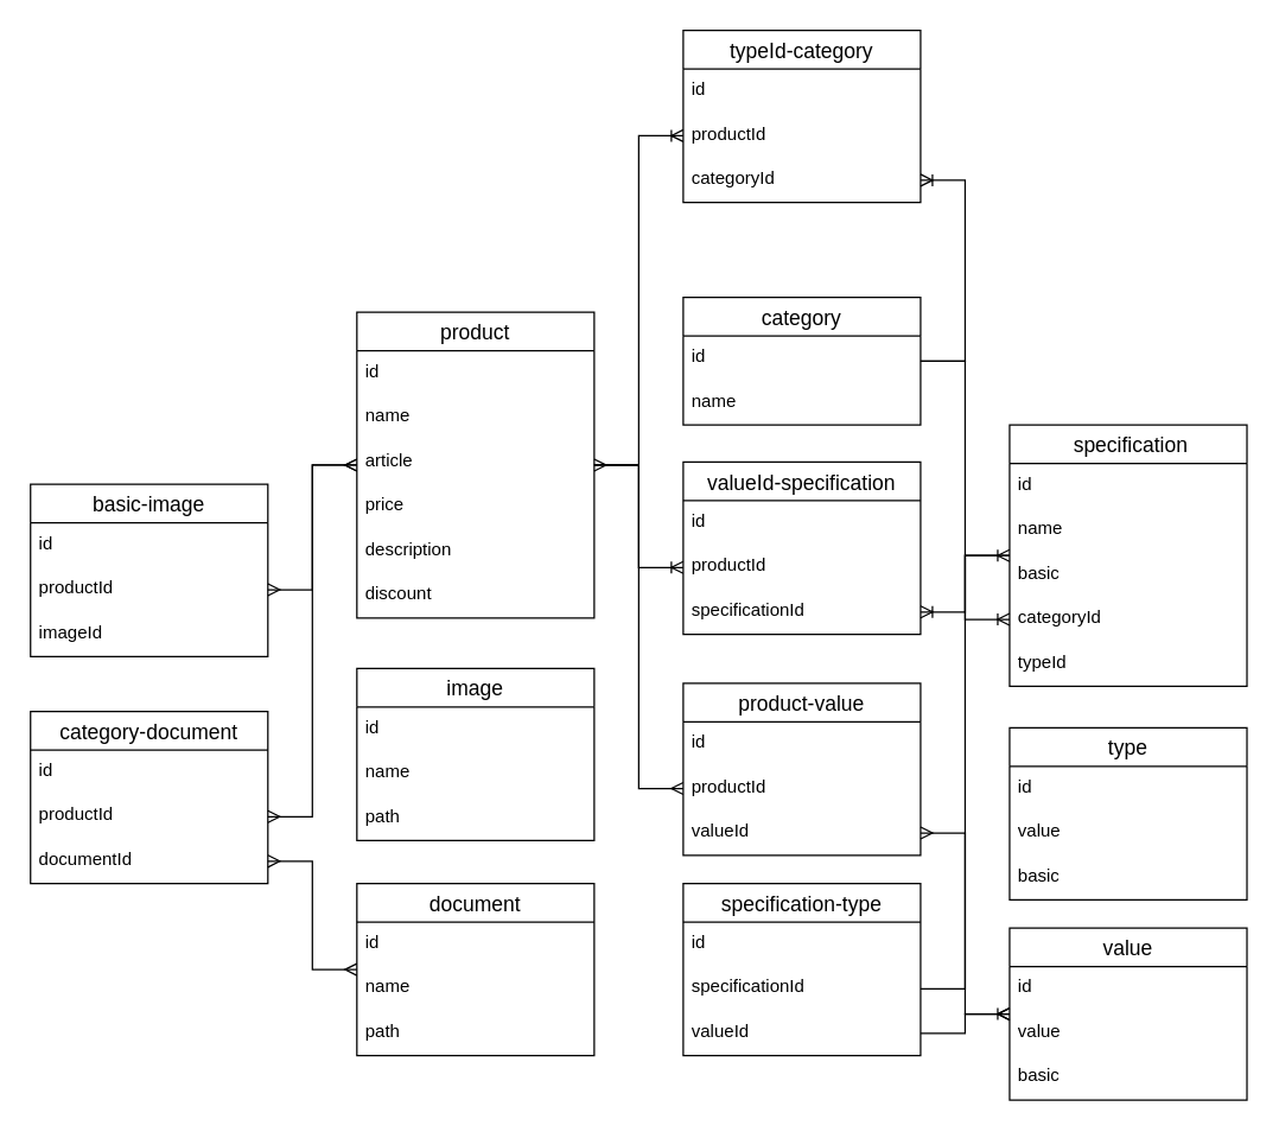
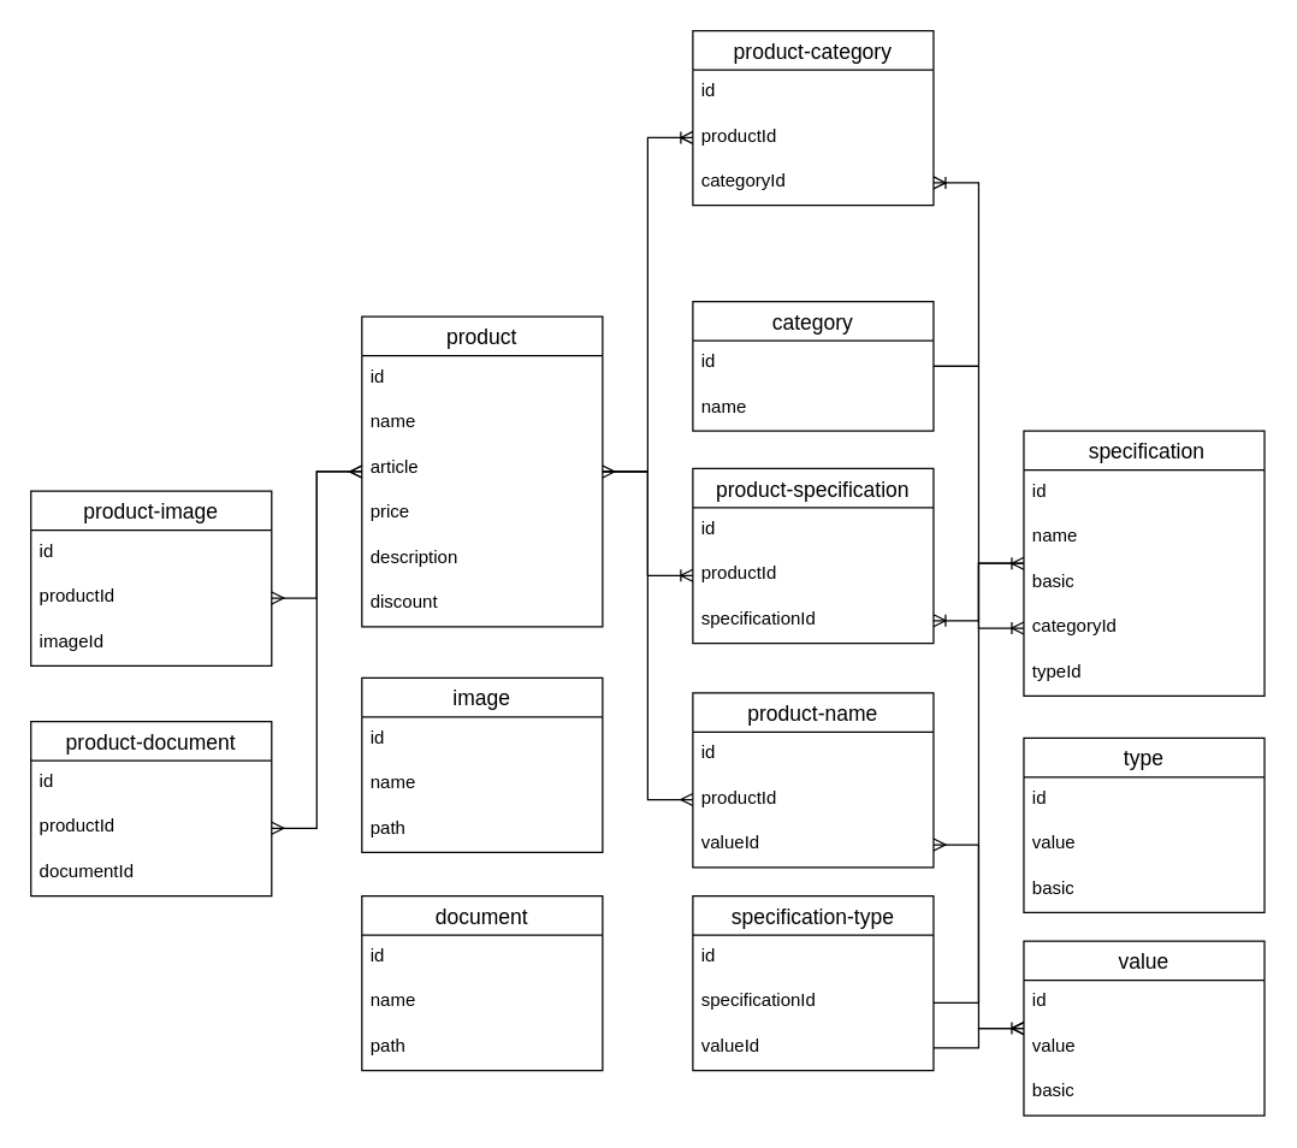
  <mxCell id="0" />
  <mxCell id="1" parent="0" />
  <mxCell id="2" value="product" style="swimlane;fontStyle=0;childLayout=stackLayout;horizontal=1;startSize=26;horizontalStack=0;resizeParent=1;resizeParentMax=0;resizeLast=0;collapsible=1;marginBottom=0;align=center;fontSize=14;" parent="1" vertex="1"><mxGeometry x="240" y="210" width="160" height="206" as="geometry" /></mxCell>
  <mxCell id="3" value="id" style="text;strokeColor=none;fillColor=none;spacingLeft=4;spacingRight=4;overflow=hidden;rotatable=0;points=[[0,0.5],[1,0.5]];portConstraint=eastwest;fontSize=12;whiteSpace=wrap;html=1;" parent="2" vertex="1"><mxGeometry y="26" width="160" height="30" as="geometry" /></mxCell>
  <mxCell id="4" value="name" style="text;strokeColor=none;fillColor=none;spacingLeft=4;spacingRight=4;overflow=hidden;rotatable=0;points=[[0,0.5],[1,0.5]];portConstraint=eastwest;fontSize=12;whiteSpace=wrap;html=1;" parent="2" vertex="1"><mxGeometry y="56" width="160" height="30" as="geometry" /></mxCell>
  <mxCell id="5" value="article" style="text;strokeColor=none;fillColor=none;spacingLeft=4;spacingRight=4;overflow=hidden;rotatable=0;points=[[0,0.5],[1,0.5]];portConstraint=eastwest;fontSize=12;whiteSpace=wrap;html=1;" parent="2" vertex="1"><mxGeometry y="86" width="160" height="30" as="geometry" /></mxCell>
  <mxCell id="6" value="price&lt;br&gt;" style="text;strokeColor=none;fillColor=none;spacingLeft=4;spacingRight=4;overflow=hidden;rotatable=0;points=[[0,0.5],[1,0.5]];portConstraint=eastwest;fontSize=12;whiteSpace=wrap;html=1;" parent="2" vertex="1"><mxGeometry y="116" width="160" height="30" as="geometry" /></mxCell>
  <mxCell id="7" value="description" style="text;strokeColor=none;fillColor=none;spacingLeft=4;spacingRight=4;overflow=hidden;rotatable=0;points=[[0,0.5],[1,0.5]];portConstraint=eastwest;fontSize=12;whiteSpace=wrap;html=1;" parent="2" vertex="1"><mxGeometry y="146" width="160" height="30" as="geometry" /></mxCell>
  <mxCell id="8" value="discount" style="text;strokeColor=none;fillColor=none;spacingLeft=4;spacingRight=4;overflow=hidden;rotatable=0;points=[[0,0.5],[1,0.5]];portConstraint=eastwest;fontSize=12;whiteSpace=wrap;html=1;" parent="2" vertex="1"><mxGeometry y="176" width="160" height="30" as="geometry" /></mxCell>
  <mxCell id="9" value="category" style="swimlane;fontStyle=0;childLayout=stackLayout;horizontal=1;startSize=26;horizontalStack=0;resizeParent=1;resizeParentMax=0;resizeLast=0;collapsible=1;marginBottom=0;align=center;fontSize=14;" parent="1" vertex="1"><mxGeometry x="460" y="200" width="160" height="86" as="geometry" /></mxCell>
  <mxCell id="10" value="id" style="text;strokeColor=none;fillColor=none;spacingLeft=4;spacingRight=4;overflow=hidden;rotatable=0;points=[[0,0.5],[1,0.5]];portConstraint=eastwest;fontSize=12;whiteSpace=wrap;html=1;" parent="9" vertex="1"><mxGeometry y="26" width="160" height="30" as="geometry" /></mxCell>
  <mxCell id="11" value="name" style="text;strokeColor=none;fillColor=none;spacingLeft=4;spacingRight=4;overflow=hidden;rotatable=0;points=[[0,0.5],[1,0.5]];portConstraint=eastwest;fontSize=12;whiteSpace=wrap;html=1;" parent="9" vertex="1"><mxGeometry y="56" width="160" height="30" as="geometry" /></mxCell>
  <mxCell id="12" value=" specification" style="swimlane;fontStyle=0;childLayout=stackLayout;horizontal=1;startSize=26;horizontalStack=0;resizeParent=1;resizeParentMax=0;resizeLast=0;collapsible=1;marginBottom=0;align=center;fontSize=14;" parent="1" vertex="1"><mxGeometry x="680" y="286" width="160" height="176" as="geometry" /></mxCell>
  <mxCell id="13" value="id" style="text;strokeColor=none;fillColor=none;spacingLeft=4;spacingRight=4;overflow=hidden;rotatable=0;points=[[0,0.5],[1,0.5]];portConstraint=eastwest;fontSize=12;whiteSpace=wrap;html=1;" parent="12" vertex="1"><mxGeometry y="26" width="160" height="30" as="geometry" /></mxCell>
  <mxCell id="14" value="name" style="text;strokeColor=none;fillColor=none;spacingLeft=4;spacingRight=4;overflow=hidden;rotatable=0;points=[[0,0.5],[1,0.5]];portConstraint=eastwest;fontSize=12;whiteSpace=wrap;html=1;" parent="12" vertex="1"><mxGeometry y="56" width="160" height="30" as="geometry" /></mxCell>
  <mxCell id="15" value="basic" style="text;strokeColor=none;fillColor=none;spacingLeft=4;spacingRight=4;overflow=hidden;rotatable=0;points=[[0,0.5],[1,0.5]];portConstraint=eastwest;fontSize=12;whiteSpace=wrap;html=1;" vertex="1" parent="12"><mxGeometry y="86" width="160" height="30" as="geometry" /></mxCell>
  <mxCell id="16" value="categoryId" style="text;strokeColor=none;fillColor=none;spacingLeft=4;spacingRight=4;overflow=hidden;rotatable=0;points=[[0,0.5],[1,0.5]];portConstraint=eastwest;fontSize=12;whiteSpace=wrap;html=1;" parent="12" vertex="1"><mxGeometry y="116" width="160" height="30" as="geometry" /></mxCell>
  <mxCell id="17" value="typeId" style="text;strokeColor=none;fillColor=none;spacingLeft=4;spacingRight=4;overflow=hidden;rotatable=0;points=[[0,0.5],[1,0.5]];portConstraint=eastwest;fontSize=12;whiteSpace=wrap;html=1;" parent="12" vertex="1"><mxGeometry y="146" width="160" height="30" as="geometry" /></mxCell>
  <mxCell id="18" value="value" style="swimlane;fontStyle=0;childLayout=stackLayout;horizontal=1;startSize=26;horizontalStack=0;resizeParent=1;resizeParentMax=0;resizeLast=0;collapsible=1;marginBottom=0;align=center;fontSize=14;" parent="1" vertex="1"><mxGeometry x="680" y="625" width="160" height="116" as="geometry" /></mxCell>
  <mxCell id="19" value="id" style="text;strokeColor=none;fillColor=none;spacingLeft=4;spacingRight=4;overflow=hidden;rotatable=0;points=[[0,0.5],[1,0.5]];portConstraint=eastwest;fontSize=12;whiteSpace=wrap;html=1;" parent="18" vertex="1"><mxGeometry y="26" width="160" height="30" as="geometry" /></mxCell>
  <mxCell id="20" value="value" style="text;strokeColor=none;fillColor=none;spacingLeft=4;spacingRight=4;overflow=hidden;rotatable=0;points=[[0,0.5],[1,0.5]];portConstraint=eastwest;fontSize=12;whiteSpace=wrap;html=1;" parent="18" vertex="1"><mxGeometry y="56" width="160" height="30" as="geometry" /></mxCell>
  <mxCell id="21" value="basic" style="text;strokeColor=none;fillColor=none;spacingLeft=4;spacingRight=4;overflow=hidden;rotatable=0;points=[[0,0.5],[1,0.5]];portConstraint=eastwest;fontSize=12;whiteSpace=wrap;html=1;" vertex="1" parent="18"><mxGeometry y="86" width="160" height="30" as="geometry" /></mxCell>
- <mxCell id="22" value="valueId-specification" style="swimlane;fontStyle=0;childLayout=stackLayout;horizontal=1;startSize=26;horizontalStack=0;resizeParent=1;resizeParentMax=0;resizeLast=0;collapsible=1;marginBottom=0;align=center;fontSize=14;" parent="1" vertex="1"><mxGeometry x="460" y="311" width="160" height="116" as="geometry" /></mxCell>
+ <mxCell id="22" value="product-specification" style="swimlane;fontStyle=0;childLayout=stackLayout;horizontal=1;startSize=26;horizontalStack=0;resizeParent=1;resizeParentMax=0;resizeLast=0;collapsible=1;marginBottom=0;align=center;fontSize=14;" parent="1" vertex="1"><mxGeometry x="460" y="311" width="160" height="116" as="geometry" /></mxCell>
  <mxCell id="23" value="id" style="text;strokeColor=none;fillColor=none;spacingLeft=4;spacingRight=4;overflow=hidden;rotatable=0;points=[[0,0.5],[1,0.5]];portConstraint=eastwest;fontSize=12;whiteSpace=wrap;html=1;" parent="22" vertex="1"><mxGeometry y="26" width="160" height="30" as="geometry" /></mxCell>
  <mxCell id="24" value="productId" style="text;strokeColor=none;fillColor=none;spacingLeft=4;spacingRight=4;overflow=hidden;rotatable=0;points=[[0,0.5],[1,0.5]];portConstraint=eastwest;fontSize=12;whiteSpace=wrap;html=1;" parent="22" vertex="1"><mxGeometry y="56" width="160" height="30" as="geometry" /></mxCell>
  <mxCell id="25" value="specificationId" style="text;strokeColor=none;fillColor=none;spacingLeft=4;spacingRight=4;overflow=hidden;rotatable=0;points=[[0,0.5],[1,0.5]];portConstraint=eastwest;fontSize=12;whiteSpace=wrap;html=1;" parent="22" vertex="1"><mxGeometry y="86" width="160" height="30" as="geometry" /></mxCell>
- <mxCell id="26" value="typeId-category" style="swimlane;fontStyle=0;childLayout=stackLayout;horizontal=1;startSize=26;horizontalStack=0;resizeParent=1;resizeParentMax=0;resizeLast=0;collapsible=1;marginBottom=0;align=center;fontSize=14;" parent="1" vertex="1"><mxGeometry x="460" y="20" width="160" height="116" as="geometry" /></mxCell>
+ <mxCell id="26" value="product-category" style="swimlane;fontStyle=0;childLayout=stackLayout;horizontal=1;startSize=26;horizontalStack=0;resizeParent=1;resizeParentMax=0;resizeLast=0;collapsible=1;marginBottom=0;align=center;fontSize=14;" parent="1" vertex="1"><mxGeometry x="460" y="20" width="160" height="116" as="geometry" /></mxCell>
  <mxCell id="27" value="id" style="text;strokeColor=none;fillColor=none;spacingLeft=4;spacingRight=4;overflow=hidden;rotatable=0;points=[[0,0.5],[1,0.5]];portConstraint=eastwest;fontSize=12;whiteSpace=wrap;html=1;" parent="26" vertex="1"><mxGeometry y="26" width="160" height="30" as="geometry" /></mxCell>
  <mxCell id="28" value="productId" style="text;strokeColor=none;fillColor=none;spacingLeft=4;spacingRight=4;overflow=hidden;rotatable=0;points=[[0,0.5],[1,0.5]];portConstraint=eastwest;fontSize=12;whiteSpace=wrap;html=1;" parent="26" vertex="1"><mxGeometry y="56" width="160" height="30" as="geometry" /></mxCell>
  <mxCell id="29" value="categoryId" style="text;strokeColor=none;fillColor=none;spacingLeft=4;spacingRight=4;overflow=hidden;rotatable=0;points=[[0,0.5],[1,0.5]];portConstraint=eastwest;fontSize=12;whiteSpace=wrap;html=1;" parent="26" vertex="1"><mxGeometry y="86" width="160" height="30" as="geometry" /></mxCell>
  <mxCell id="30" value="" style="edgeStyle=entityRelationEdgeStyle;fontSize=12;html=1;endArrow=ERoneToMany;rounded=0;" parent="1" source="9" target="29" edge="1"><mxGeometry width="100" height="100" relative="1" as="geometry"><mxPoint x="640" y="90" as="sourcePoint" /><mxPoint x="730" y="70" as="targetPoint" /><Array as="points"><mxPoint x="739.04" y="259.99" /><mxPoint x="659.04" y="159.99" /><mxPoint x="649.04" y="189.99" /><mxPoint x="759.04" y="79.99" /><mxPoint x="779.04" y="109.99" /><mxPoint x="729.04" y="89.99" /></Array></mxGeometry></mxCell>
  <mxCell id="31" value="" style="edgeStyle=entityRelationEdgeStyle;fontSize=12;html=1;endArrow=ERoneToMany;rounded=0;" parent="1" source="12" target="25" edge="1"><mxGeometry width="100" height="100" relative="1" as="geometry"><mxPoint x="730" y="390" as="sourcePoint" /><mxPoint x="830" y="290" as="targetPoint" /><Array as="points"><mxPoint x="820" y="320" /><mxPoint x="790" y="350" /><mxPoint x="770" y="320" /></Array></mxGeometry></mxCell>
  <mxCell id="32" value="" style="edgeStyle=entityRelationEdgeStyle;fontSize=12;html=1;endArrow=ERoneToMany;rounded=0;" parent="1" source="2" target="24" edge="1"><mxGeometry width="100" height="100" relative="1" as="geometry"><mxPoint x="780" y="320" as="sourcePoint" /><mxPoint x="880" y="220" as="targetPoint" /></mxGeometry></mxCell>
  <mxCell id="33" value="" style="edgeStyle=entityRelationEdgeStyle;fontSize=12;html=1;endArrow=ERoneToMany;rounded=0;" parent="1" source="2" target="28" edge="1"><mxGeometry width="100" height="100" relative="1" as="geometry"><mxPoint x="780" y="320" as="sourcePoint" /><mxPoint x="390" y="81" as="targetPoint" /></mxGeometry></mxCell>
  <mxCell id="34" value="type" style="swimlane;fontStyle=0;childLayout=stackLayout;horizontal=1;startSize=26;horizontalStack=0;resizeParent=1;resizeParentMax=0;resizeLast=0;collapsible=1;marginBottom=0;align=center;fontSize=14;" parent="1" vertex="1"><mxGeometry x="680" y="490" width="160" height="116" as="geometry" /></mxCell>
  <mxCell id="35" value="id&lt;br&gt;" style="text;strokeColor=none;fillColor=none;spacingLeft=4;spacingRight=4;overflow=hidden;rotatable=0;points=[[0,0.5],[1,0.5]];portConstraint=eastwest;fontSize=12;whiteSpace=wrap;html=1;" parent="34" vertex="1"><mxGeometry y="26" width="160" height="30" as="geometry" /></mxCell>
  <mxCell id="36" value="value" style="text;strokeColor=none;fillColor=none;spacingLeft=4;spacingRight=4;overflow=hidden;rotatable=0;points=[[0,0.5],[1,0.5]];portConstraint=eastwest;fontSize=12;whiteSpace=wrap;html=1;" parent="34" vertex="1"><mxGeometry y="56" width="160" height="30" as="geometry" /></mxCell>
  <mxCell id="37" value="basic" style="text;strokeColor=none;fillColor=none;spacingLeft=4;spacingRight=4;overflow=hidden;rotatable=0;points=[[0,0.5],[1,0.5]];portConstraint=eastwest;fontSize=12;whiteSpace=wrap;html=1;" vertex="1" parent="34"><mxGeometry y="86" width="160" height="30" as="geometry" /></mxCell>
  <mxCell id="38" value="image" style="swimlane;fontStyle=0;childLayout=stackLayout;horizontal=1;startSize=26;horizontalStack=0;resizeParent=1;resizeParentMax=0;resizeLast=0;collapsible=1;marginBottom=0;align=center;fontSize=14;" parent="1" vertex="1"><mxGeometry x="240" y="450" width="160" height="116" as="geometry" /></mxCell>
  <mxCell id="39" value="id" style="text;strokeColor=none;fillColor=none;spacingLeft=4;spacingRight=4;overflow=hidden;rotatable=0;points=[[0,0.5],[1,0.5]];portConstraint=eastwest;fontSize=12;whiteSpace=wrap;html=1;" parent="38" vertex="1"><mxGeometry y="26" width="160" height="30" as="geometry" /></mxCell>
  <mxCell id="40" value="name" style="text;strokeColor=none;fillColor=none;spacingLeft=4;spacingRight=4;overflow=hidden;rotatable=0;points=[[0,0.5],[1,0.5]];portConstraint=eastwest;fontSize=12;whiteSpace=wrap;html=1;" parent="38" vertex="1"><mxGeometry y="56" width="160" height="30" as="geometry" /></mxCell>
  <mxCell id="41" value="path" style="text;strokeColor=none;fillColor=none;spacingLeft=4;spacingRight=4;overflow=hidden;rotatable=0;points=[[0,0.5],[1,0.5]];portConstraint=eastwest;fontSize=12;whiteSpace=wrap;html=1;" parent="38" vertex="1"><mxGeometry y="86" width="160" height="30" as="geometry" /></mxCell>
  <mxCell id="42" value="document" style="swimlane;fontStyle=0;childLayout=stackLayout;horizontal=1;startSize=26;horizontalStack=0;resizeParent=1;resizeParentMax=0;resizeLast=0;collapsible=1;marginBottom=0;align=center;fontSize=14;" parent="1" vertex="1"><mxGeometry x="240" y="595" width="160" height="116" as="geometry" /></mxCell>
  <mxCell id="43" value="id" style="text;strokeColor=none;fillColor=none;spacingLeft=4;spacingRight=4;overflow=hidden;rotatable=0;points=[[0,0.5],[1,0.5]];portConstraint=eastwest;fontSize=12;whiteSpace=wrap;html=1;" parent="42" vertex="1"><mxGeometry y="26" width="160" height="30" as="geometry" /></mxCell>
  <mxCell id="44" value="name" style="text;strokeColor=none;fillColor=none;spacingLeft=4;spacingRight=4;overflow=hidden;rotatable=0;points=[[0,0.5],[1,0.5]];portConstraint=eastwest;fontSize=12;whiteSpace=wrap;html=1;" parent="42" vertex="1"><mxGeometry y="56" width="160" height="30" as="geometry" /></mxCell>
  <mxCell id="45" value="path" style="text;strokeColor=none;fillColor=none;spacingLeft=4;spacingRight=4;overflow=hidden;rotatable=0;points=[[0,0.5],[1,0.5]];portConstraint=eastwest;fontSize=12;whiteSpace=wrap;html=1;" parent="42" vertex="1"><mxGeometry y="86" width="160" height="30" as="geometry" /></mxCell>
  <mxCell id="46" value="specification-type" style="swimlane;fontStyle=0;childLayout=stackLayout;horizontal=1;startSize=26;horizontalStack=0;resizeParent=1;resizeParentMax=0;resizeLast=0;collapsible=1;marginBottom=0;align=center;fontSize=14;" parent="1" vertex="1"><mxGeometry x="460" y="595" width="160" height="116" as="geometry" /></mxCell>
  <mxCell id="47" value="id" style="text;strokeColor=none;fillColor=none;spacingLeft=4;spacingRight=4;overflow=hidden;rotatable=0;points=[[0,0.5],[1,0.5]];portConstraint=eastwest;fontSize=12;whiteSpace=wrap;html=1;" parent="46" vertex="1"><mxGeometry y="26" width="160" height="30" as="geometry" /></mxCell>
  <mxCell id="48" value="specificationId" style="text;strokeColor=none;fillColor=none;spacingLeft=4;spacingRight=4;overflow=hidden;rotatable=0;points=[[0,0.5],[1,0.5]];portConstraint=eastwest;fontSize=12;whiteSpace=wrap;html=1;" parent="46" vertex="1"><mxGeometry y="56" width="160" height="30" as="geometry" /></mxCell>
  <mxCell id="49" value="valueId" style="text;strokeColor=none;fillColor=none;spacingLeft=4;spacingRight=4;overflow=hidden;rotatable=0;points=[[0,0.5],[1,0.5]];portConstraint=eastwest;fontSize=12;whiteSpace=wrap;html=1;" parent="46" vertex="1"><mxGeometry y="86" width="160" height="30" as="geometry" /></mxCell>
  <mxCell id="50" value="" style="edgeStyle=entityRelationEdgeStyle;fontSize=12;html=1;endArrow=ERoneToMany;rounded=0;" parent="1" source="48" target="12" edge="1"><mxGeometry width="100" height="100" relative="1" as="geometry"><mxPoint x="690" y="430" as="sourcePoint" /><mxPoint x="790" y="330" as="targetPoint" /></mxGeometry></mxCell>
  <mxCell id="51" value="" style="edgeStyle=entityRelationEdgeStyle;fontSize=12;html=1;endArrow=ERoneToMany;rounded=0;" parent="1" source="49" target="18" edge="1"><mxGeometry width="100" height="100" relative="1" as="geometry"><mxPoint x="620" y="440" as="sourcePoint" /><mxPoint x="720" y="340" as="targetPoint" /></mxGeometry></mxCell>
  <mxCell id="52" value="" style="edgeStyle=entityRelationEdgeStyle;fontSize=12;html=1;endArrow=ERoneToMany;rounded=0;" parent="1" source="9" target="16" edge="1"><mxGeometry width="100" height="100" relative="1" as="geometry"><mxPoint x="850" y="607" as="sourcePoint" /><mxPoint x="850" y="531" as="targetPoint" /></mxGeometry></mxCell>
- <mxCell id="53" value="basic-image" style="swimlane;fontStyle=0;childLayout=stackLayout;horizontal=1;startSize=26;horizontalStack=0;resizeParent=1;resizeParentMax=0;resizeLast=0;collapsible=1;marginBottom=0;align=center;fontSize=14;" parent="1" vertex="1"><mxGeometry x="20" y="326" width="160" height="116" as="geometry" /></mxCell>
+ <mxCell id="53" value="product-image" style="swimlane;fontStyle=0;childLayout=stackLayout;horizontal=1;startSize=26;horizontalStack=0;resizeParent=1;resizeParentMax=0;resizeLast=0;collapsible=1;marginBottom=0;align=center;fontSize=14;" parent="1" vertex="1"><mxGeometry x="20" y="326" width="160" height="116" as="geometry" /></mxCell>
  <mxCell id="54" value="id" style="text;strokeColor=none;fillColor=none;spacingLeft=4;spacingRight=4;overflow=hidden;rotatable=0;points=[[0,0.5],[1,0.5]];portConstraint=eastwest;fontSize=12;whiteSpace=wrap;html=1;" parent="53" vertex="1"><mxGeometry y="26" width="160" height="30" as="geometry" /></mxCell>
  <mxCell id="55" value="productId" style="text;strokeColor=none;fillColor=none;spacingLeft=4;spacingRight=4;overflow=hidden;rotatable=0;points=[[0,0.5],[1,0.5]];portConstraint=eastwest;fontSize=12;whiteSpace=wrap;html=1;" parent="53" vertex="1"><mxGeometry y="56" width="160" height="30" as="geometry" /></mxCell>
  <mxCell id="56" value="imageId" style="text;strokeColor=none;fillColor=none;spacingLeft=4;spacingRight=4;overflow=hidden;rotatable=0;points=[[0,0.5],[1,0.5]];portConstraint=eastwest;fontSize=12;whiteSpace=wrap;html=1;" parent="53" vertex="1"><mxGeometry y="86" width="160" height="30" as="geometry" /></mxCell>
- <mxCell id="57" value="category-document" style="swimlane;fontStyle=0;childLayout=stackLayout;horizontal=1;startSize=26;horizontalStack=0;resizeParent=1;resizeParentMax=0;resizeLast=0;collapsible=1;marginBottom=0;align=center;fontSize=14;" parent="1" vertex="1"><mxGeometry x="20" y="479" width="160" height="116" as="geometry" /></mxCell>
+ <mxCell id="57" value="product-document" style="swimlane;fontStyle=0;childLayout=stackLayout;horizontal=1;startSize=26;horizontalStack=0;resizeParent=1;resizeParentMax=0;resizeLast=0;collapsible=1;marginBottom=0;align=center;fontSize=14;" parent="1" vertex="1"><mxGeometry x="20" y="479" width="160" height="116" as="geometry" /></mxCell>
  <mxCell id="58" value="id" style="text;strokeColor=none;fillColor=none;spacingLeft=4;spacingRight=4;overflow=hidden;rotatable=0;points=[[0,0.5],[1,0.5]];portConstraint=eastwest;fontSize=12;whiteSpace=wrap;html=1;" parent="57" vertex="1"><mxGeometry y="26" width="160" height="30" as="geometry" /></mxCell>
  <mxCell id="59" value="productId" style="text;strokeColor=none;fillColor=none;spacingLeft=4;spacingRight=4;overflow=hidden;rotatable=0;points=[[0,0.5],[1,0.5]];portConstraint=eastwest;fontSize=12;whiteSpace=wrap;html=1;" parent="57" vertex="1"><mxGeometry y="56" width="160" height="30" as="geometry" /></mxCell>
  <mxCell id="60" value="documentId" style="text;strokeColor=none;fillColor=none;spacingLeft=4;spacingRight=4;overflow=hidden;rotatable=0;points=[[0,0.5],[1,0.5]];portConstraint=eastwest;fontSize=12;whiteSpace=wrap;html=1;" parent="57" vertex="1"><mxGeometry y="86" width="160" height="30" as="geometry" /></mxCell>
  <mxCell id="61" value="" style="edgeStyle=entityRelationEdgeStyle;fontSize=12;html=1;endArrow=ERmany;startArrow=ERmany;rounded=0;" parent="1" source="2" target="55" edge="1"><mxGeometry width="100" height="100" relative="1" as="geometry"><mxPoint x="500" y="570" as="sourcePoint" /><mxPoint x="600" y="470" as="targetPoint" /></mxGeometry></mxCell>
  <mxCell id="62" value="" style="edgeStyle=entityRelationEdgeStyle;fontSize=12;html=1;endArrow=ERmany;startArrow=ERmany;rounded=0;" parent="1" source="2" target="59" edge="1"><mxGeometry width="100" height="100" relative="1" as="geometry"><mxPoint x="250" y="518" as="sourcePoint" /><mxPoint x="190" y="437" as="targetPoint" /></mxGeometry></mxCell>
- <mxCell id="63" value="" style="edgeStyle=entityRelationEdgeStyle;fontSize=12;html=1;endArrow=ERmany;startArrow=ERmany;rounded=0;" parent="1" source="42" target="60" edge="1"><mxGeometry width="100" height="100" relative="1" as="geometry"><mxPoint x="260" y="528" as="sourcePoint" /><mxPoint x="200" y="447" as="targetPoint" /></mxGeometry></mxCell>
- <mxCell id="64" value="product-value" style="swimlane;fontStyle=0;childLayout=stackLayout;horizontal=1;startSize=26;horizontalStack=0;resizeParent=1;resizeParentMax=0;resizeLast=0;collapsible=1;marginBottom=0;align=center;fontSize=14;" parent="1" vertex="1"><mxGeometry x="460" y="460" width="160" height="116" as="geometry" /></mxCell>
+ <mxCell id="64" value="product-name" style="swimlane;fontStyle=0;childLayout=stackLayout;horizontal=1;startSize=26;horizontalStack=0;resizeParent=1;resizeParentMax=0;resizeLast=0;collapsible=1;marginBottom=0;align=center;fontSize=14;" parent="1" vertex="1"><mxGeometry x="460" y="460" width="160" height="116" as="geometry" /></mxCell>
  <mxCell id="65" value="id" style="text;strokeColor=none;fillColor=none;spacingLeft=4;spacingRight=4;overflow=hidden;rotatable=0;points=[[0,0.5],[1,0.5]];portConstraint=eastwest;fontSize=12;whiteSpace=wrap;html=1;" parent="64" vertex="1"><mxGeometry y="26" width="160" height="30" as="geometry" /></mxCell>
  <mxCell id="66" value="productId" style="text;strokeColor=none;fillColor=none;spacingLeft=4;spacingRight=4;overflow=hidden;rotatable=0;points=[[0,0.5],[1,0.5]];portConstraint=eastwest;fontSize=12;whiteSpace=wrap;html=1;" parent="64" vertex="1"><mxGeometry y="56" width="160" height="30" as="geometry" /></mxCell>
  <mxCell id="67" value="valueId" style="text;strokeColor=none;fillColor=none;spacingLeft=4;spacingRight=4;overflow=hidden;rotatable=0;points=[[0,0.5],[1,0.5]];portConstraint=eastwest;fontSize=12;whiteSpace=wrap;html=1;" parent="64" vertex="1"><mxGeometry y="86" width="160" height="30" as="geometry" /></mxCell>
  <mxCell id="68" value="" style="edgeStyle=entityRelationEdgeStyle;fontSize=12;html=1;endArrow=ERmany;startArrow=ERmany;rounded=0;" parent="1" source="67" target="18" edge="1"><mxGeometry width="100" height="100" relative="1" as="geometry"><mxPoint x="470" y="370" as="sourcePoint" /><mxPoint x="760" y="640" as="targetPoint" /></mxGeometry></mxCell>
  <mxCell id="69" value="" style="edgeStyle=entityRelationEdgeStyle;fontSize=12;html=1;endArrow=ERmany;startArrow=ERmany;rounded=0;" parent="1" source="66" target="2" edge="1"><mxGeometry width="100" height="100" relative="1" as="geometry"><mxPoint x="470" y="370" as="sourcePoint" /><mxPoint x="570" y="270" as="targetPoint" /></mxGeometry></mxCell>
